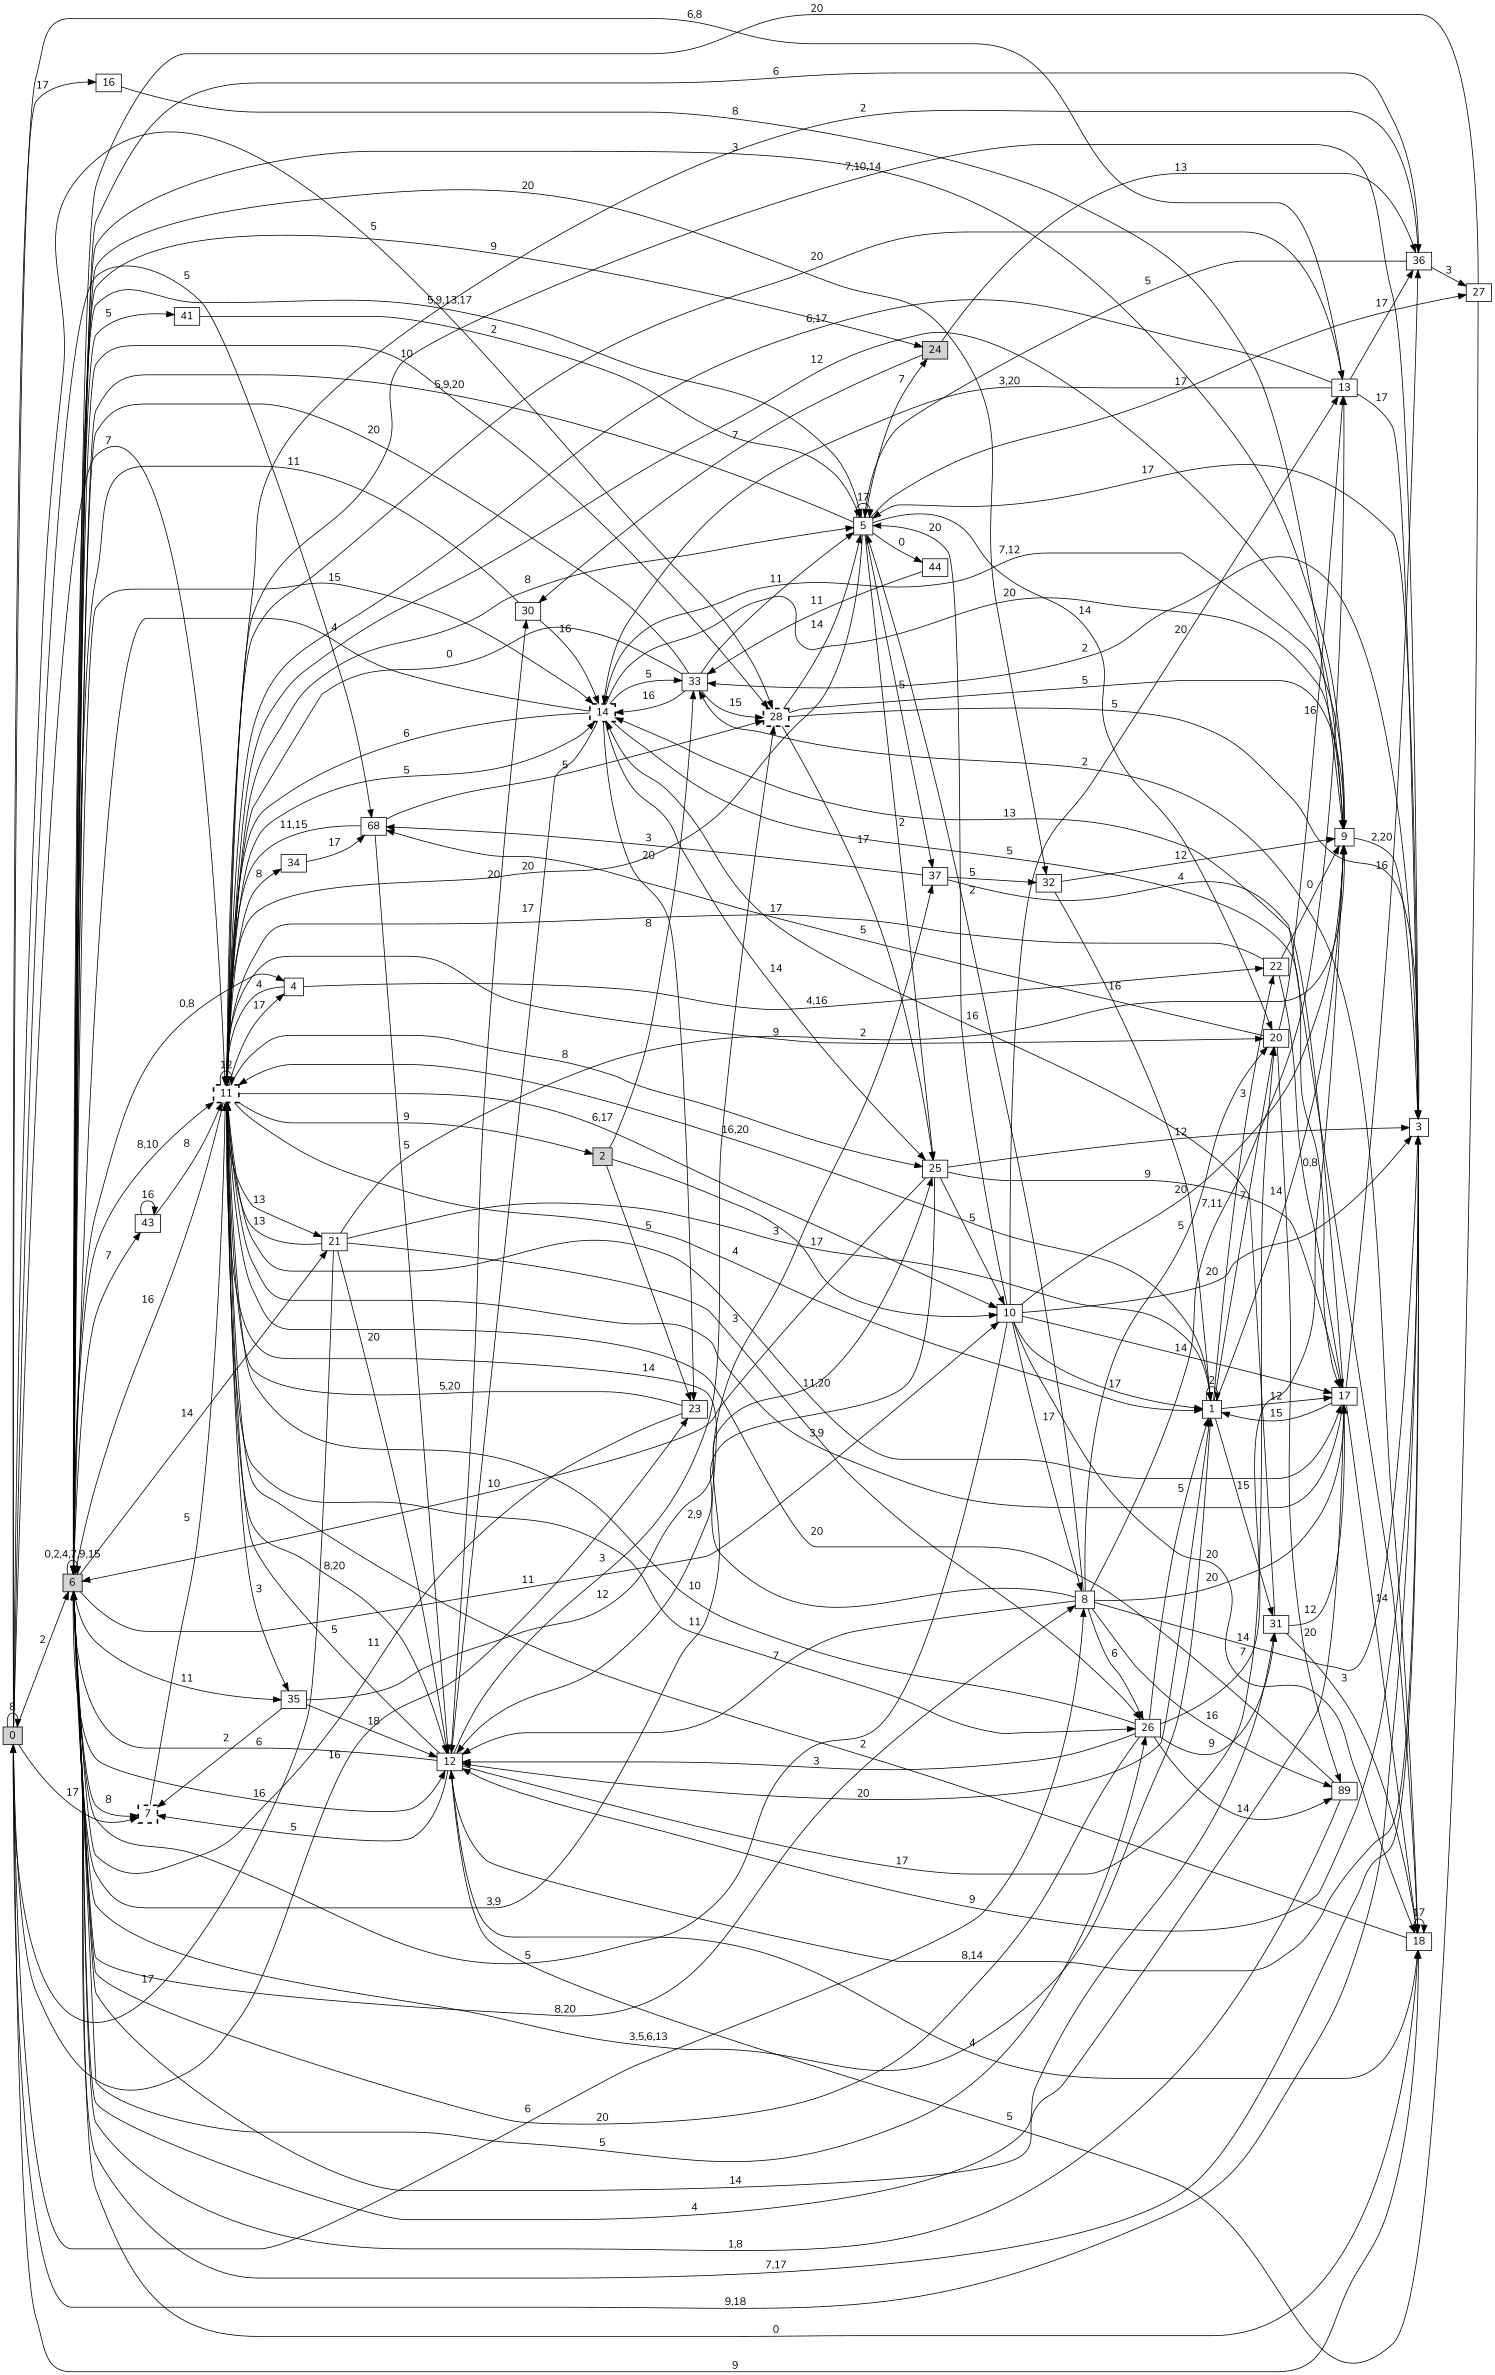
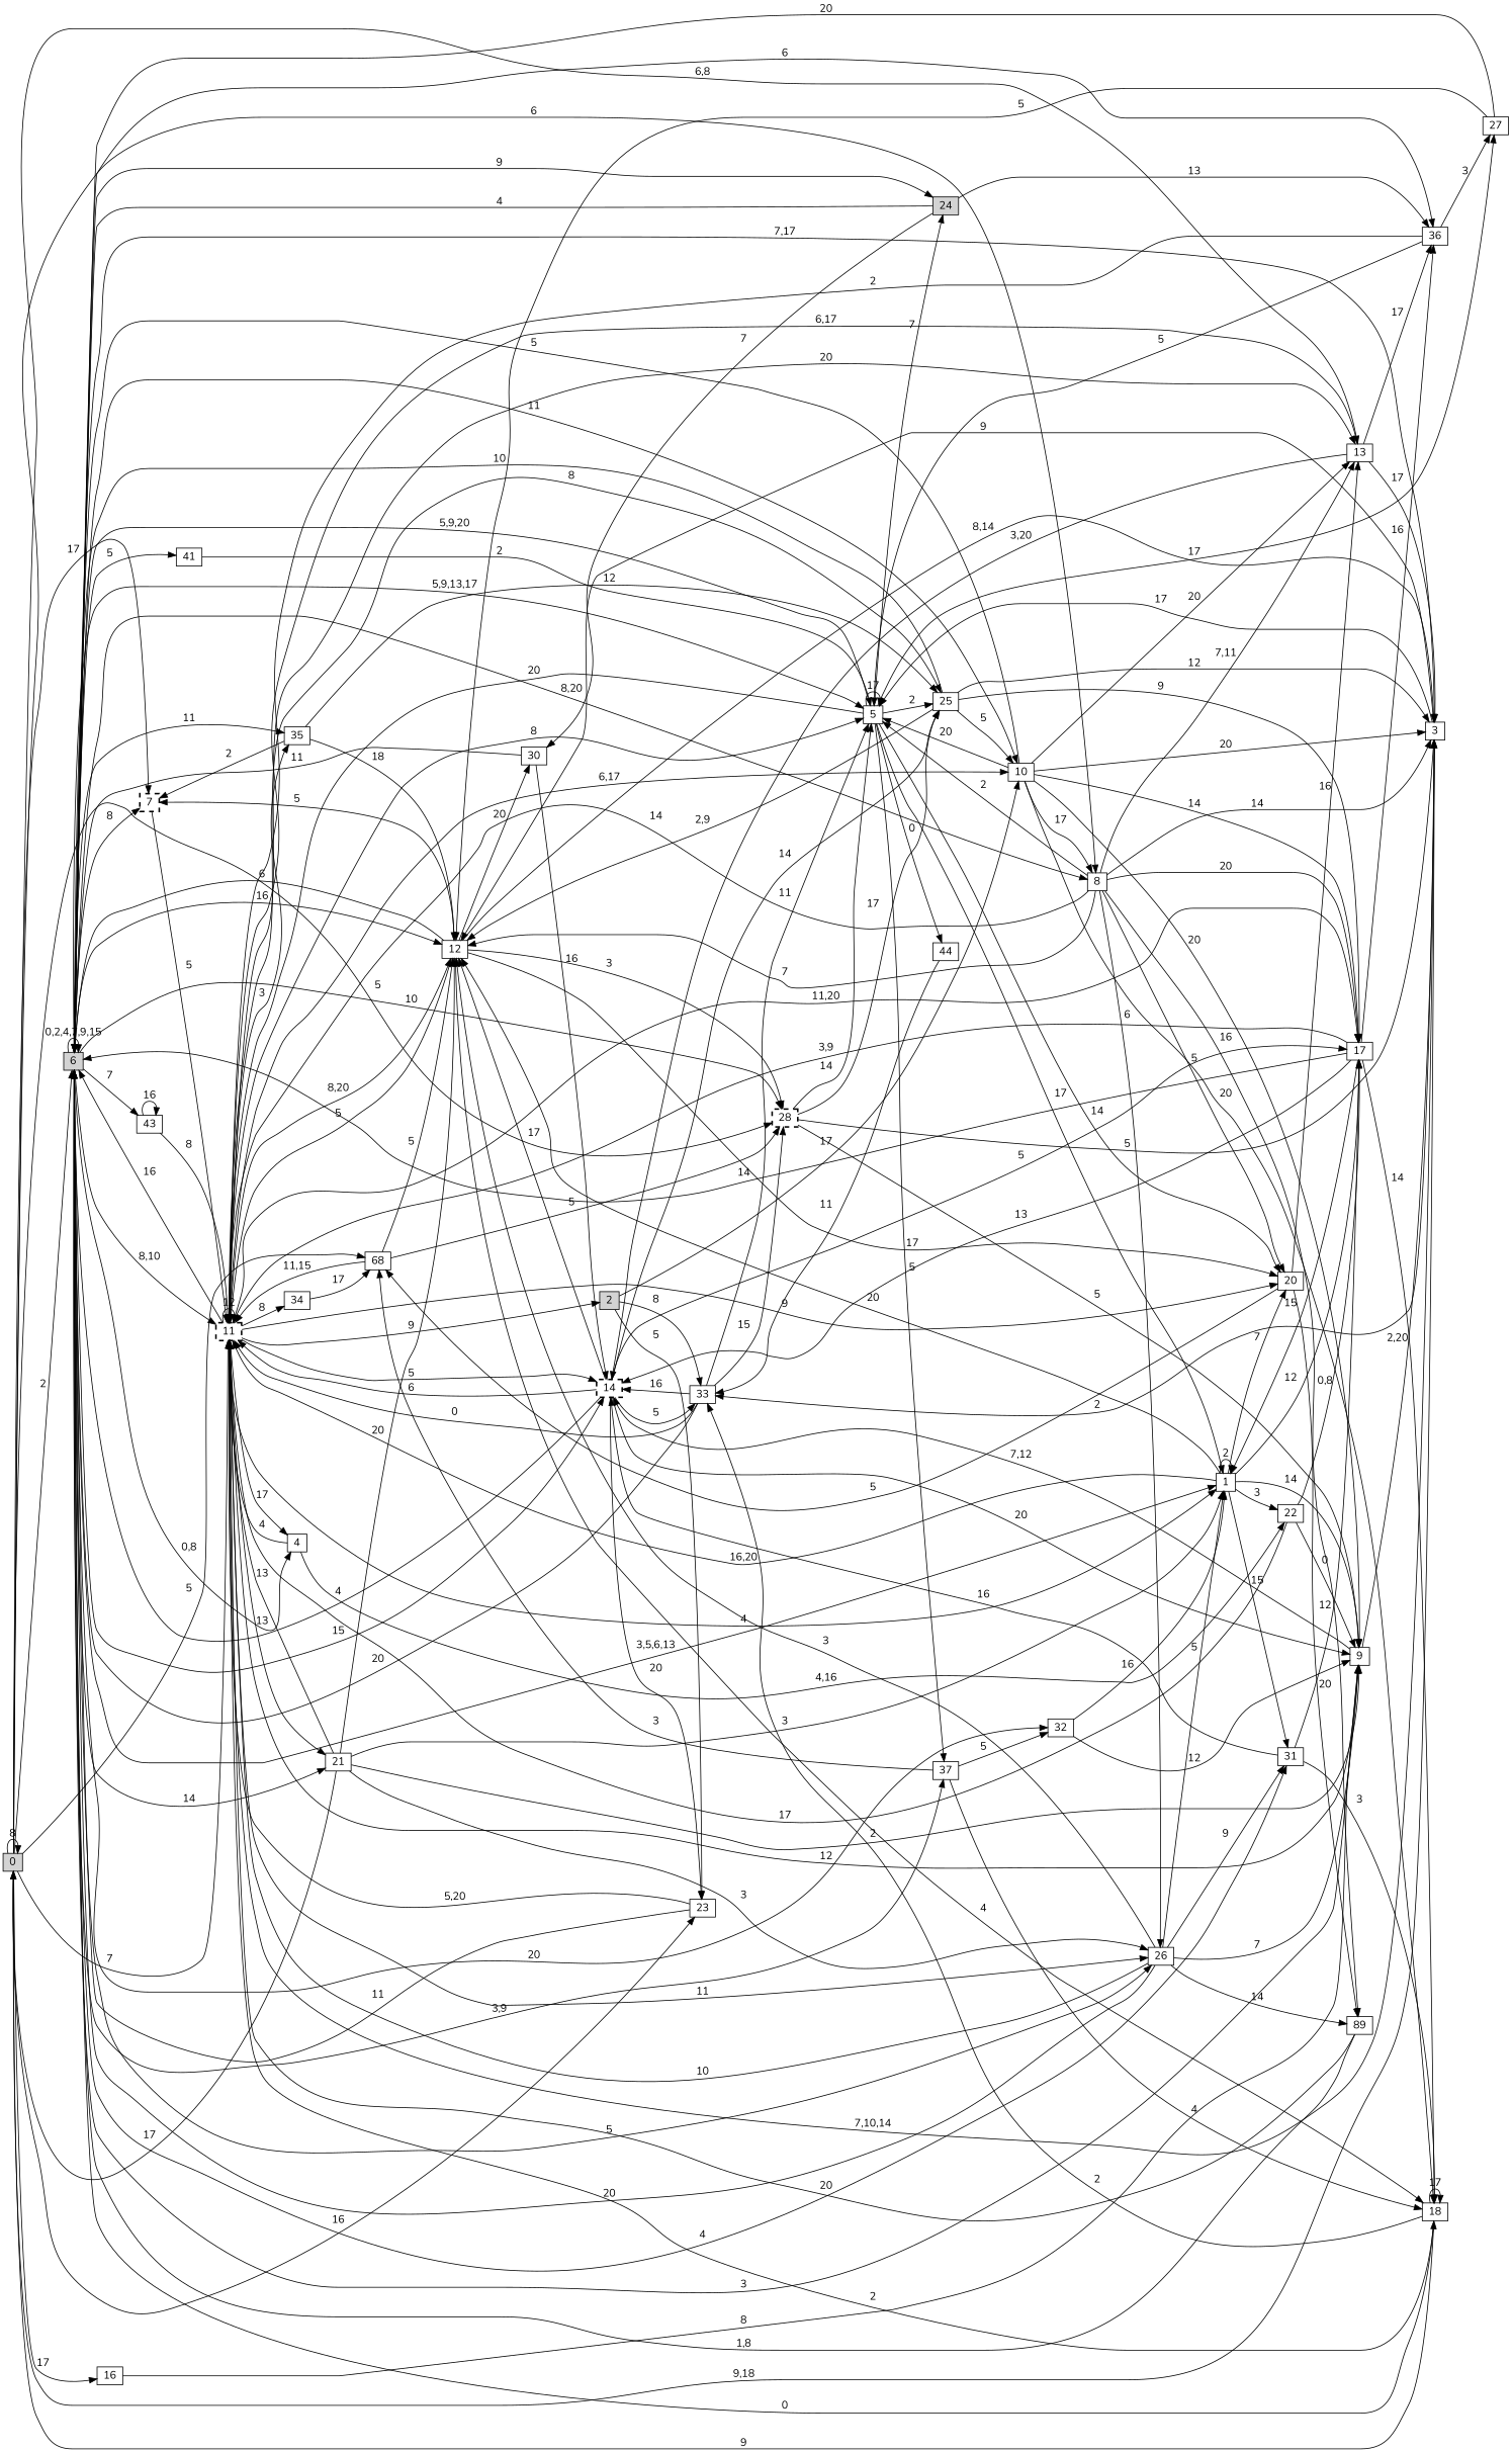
  digraph {
    fontname=Nunito
    rankdir=LR
    node [fontname=Nunito shape=box]
    edge [fontname=Nunito]
    n1 [height=0.1 label=0 style=filled width=0.1]
    n2 [height=0.1 label=6 style=filled width=0.1]
    n3 [height=0.1 label=7 style="bold,dashed" width=0.1]
    n4 [height=0.1 label=8 width=0.1]
    n5 [height=0.1 label=11 style="bold,dashed" width=0.1]
    n6 [height=0.1 label=13 width=0.1]
    n7 [height=0.1 label=16 width=0.1]
    n8 [height=0.1 label=18 width=0.1]
    n9 [height=0.1 label=23 width=0.1]
    n10 [height=0.1 label=28 style="bold,dashed" width=0.1]
    n11 [height=0.1 label=68 width=0.1]
    n12 [height=0.1 label=1 width=0.1]
    n13 [height=0.1 label=12 width=0.1]
    n14 [height=0.1 label=31 width=0.1]
    n15 [height=0.1 label=10 width=0.1]
    n16 [height=0.1 label=5 width=0.1]
    n17 [height=0.1 label=4 width=0.1]
    n18 [height=0.1 label=24 style=filled width=0.1]
    n19 [height=0.1 label=37 width=0.1]
    n20 [height=0.1 label=14 style="bold,dashed" width=0.1]
    n21 [height=0.1 label=21 width=0.1]
    n22 [height=0.1 label=26 width=0.1]
    n23 [height=0.1 label=32 width=0.1]
    n24 [height=0.1 label=35 width=0.1]
    n25 [height=0.1 label=36 width=0.1]
    n26 [height=0.1 label=41 width=0.1]
    n27 [height=0.1 label=43 width=0.1]
    n28 [height=0.1 label=17 width=0.1]
    n29 [height=0.1 label=20 width=0.1]
    n30 [height=0.1 label=3 width=0.1]
    n31 [height=0.1 label=89 width=0.1]
    n32 [height=0.1 label=2 style=filled width=0.1]
    n33 [height=0.1 label=25 width=0.1]
    n34 [height=0.1 label=34 width=0.1]
    n35 [height=0.1 label=9 width=0.1]
    n36 [height=0.1 label=33 width=0.1]
    n37 [height=0.1 label=22 width=0.1]
    n38 [height=0.1 label=30 width=0.1]
    n39 [height=0.1 label=27 width=0.1]
    n40 [height=0.1 label=44 width=0.1]
    n1 -> n1 [label=8]
    n1 -> n2 [label=2]
    n1 -> n3 [label=17]
    n1 -> n4 [label=6]
    n1 -> n5 [label=7]
    n1 -> n6 [label="6,8"]
    n1 -> n7 [label=17]
    n1 -> n8 [label=9]
    n1 -> n9 [label=16]
    n1 -> n10 [label=5]
    n1 -> n11 [label=5]
    n2 -> n2 [label="0,2,4,7,9,15"]
    n2 -> n3 [label=8]
    n2 -> n4 [label="8,20"]
    n2 -> n5 [label="8,10"]
    n2 -> n10 [label=10]
    n2 -> n12 [label="3,5,6,13"]
    n2 -> n13 [label=16]
    n2 -> n14 [label=4]
    n2 -> n15 [label=11]
    n2 -> n16 [label="5,9,13,17"]
    n2 -> n17 [label="0,8"]
    n2 -> n18 [label=9]
    n2 -> n19 [label="3,9"]
    n2 -> n20 [label=15]
    n2 -> n21 [label=14]
    n2 -> n22 [label=5]
    n2 -> n23 [label=20]
    n2 -> n24 [label=11]
    n2 -> n25 [label=6]
    n2 -> n26 [label=5]
    n2 -> n27 [label=7]
    n3 -> n5 [label=5]
    n4 -> n5 [label=14]
    n4 -> n6 [label="7,11"]
    n4 -> n13 [label=7]
    n4 -> n16 [label=2]
    n4 -> n22 [label=6]
    n4 -> n28 [label=20]
    n4 -> n29 [label=5]
    n4 -> n30 [label=14]
    n4 -> n31 [label=16]
    n5 -> n2 [label=16]
    n5 -> n5 [label=12]
    n5 -> n6 [label=20]
    n5 -> n12 [label=4]
    n5 -> n13 [label="8,20"]
    n5 -> n15 [label="6,17"]
    n5 -> n16 [label=8]
    n5 -> n17 [label=17]
    n5 -> n20 [label=5]
    n5 -> n21 [label=13]
    n5 -> n22 [label=11]
    n5 -> n24 [label=3]
    n5 -> n28 [label="11,20"]
    n5 -> n29 [label=9]
    n5 -> n30 [label="7,10,14"]
    n5 -> n32 [label=9]
    n5 -> n33 [label=8]
    n5 -> n34 [label=8]
    n6 -> n5 [label="6,17"]
    n6 -> n20 [label="3,20"]
    n6 -> n25 [label=17]
    n6 -> n30 [label=17]
    n7 -> n35 [label=8]
    n8 -> n2 [label=0]
    n8 -> n5 [label=2]
    n8 -> n8 [label=17]
    n8 -> n36 [label=2]
    n9 -> n2 [label=11]
    n9 -> n5 [label="5,20"]
    n10 -> n16 [label=14]
    n10 -> n30 [label=5]
    n10 -> n33 [label=17]
    n10 -> n35 [label=5]
    n11 -> n5 [label="11,15"]
    n11 -> n10 [label=5]
    n11 -> n13 [label=5]
    n12 -> n5 [label="16,20"]
    n12 -> n12 [label=2]
    n12 -> n13 [label=20]
    n12 -> n14 [label=15]
    n12 -> n28 [label=12]
    n12 -> n29 [label=7]
    n12 -> n35 [label=14]
    n12 -> n37 [label=3]
    n13 -> n2 [label=6]
    n13 -> n3 [label=5]
    n13 -> n5 [label=5]
    n13 -> n8 [label=4]
    n13 -> n10 [label=3]
    n13 -> n29 [label=17]
    n13 -> n30 [label="8,14"]
    n13 -> n38 [label=20]
    n14 -> n8 [label=3]
    n14 -> n20 [label=16]
    n14 -> n28 [label=12]
    n15 -> n2 [label=5]
    n15 -> n4 [label=17]
    n15 -> n6 [label=20]
    n15 -> n8 [label=20]
    n15 -> n16 [label=20]
    n15 -> n28 [label=14]
    n15 -> n30 [label=20]
    n15 -> n35 [label=20]
    n16 -> n2 [label="5,9,20"]
    n16 -> n5 [label=20]
-   n15 -> n12 [label=17]
+   n16 -> n12 [label=17]
    n16 -> n16 [label=17]
    n16 -> n18 [label=7]
    n16 -> n19 [label=5]
    n16 -> n29 [label=14]
    n16 -> n33 [label=2]
    n16 -> n39 [label=17]
    n16 -> n40 [label=0]
    n17 -> n5 [label=4]
    n17 -> n37 [label="4,16"]
+   n18 -> n2 [label=4]
    n18 -> n25 [label=13]
    n18 -> n38 [label=7]
    n19 -> n8 [label=4]
    n19 -> n11 [label=3]
    n19 -> n23 [label=5]
    n20 -> n2 [label=4]
    n20 -> n5 [label=6]
    n20 -> n9 [label=20]
    n20 -> n13 [label=17]
    n20 -> n28 [label=5]
    n20 -> n33 [label=14]
    n20 -> n35 [label=20]
    n20 -> n36 [label=5]
    n21 -> n1 [label=17]
    n21 -> n5 [label=13]
    n21 -> n12 [label=3]
    n21 -> n13 [label=20]
    n21 -> n22 [label=3]
    n21 -> n35 [label=2]
    n22 -> n2 [label=20]
    n22 -> n5 [label=10]
    n22 -> n12 [label=5]
    n22 -> n13 [label=3]
    n22 -> n14 [label=9]
    n22 -> n31 [label=14]
    n22 -> n35 [label=7]
    n23 -> n12 [label=16]
    n23 -> n35 [label=12]
    n24 -> n3 [label=2]
    n24 -> n13 [label=18]
    n24 -> n33 [label=12]
    n25 -> n5 [label=2]
    n25 -> n16 [label=5]
    n25 -> n39 [label=3]
    n26 -> n16 [label=2]
    n27 -> n5 [label=8]
    n27 -> n27 [label=16]
    n28 -> n2 [label=14]
    n28 -> n5 [label="3,9"]
    n28 -> n8 [label=14]
    n28 -> n12 [label=15]
    n28 -> n20 [label=13]
    n28 -> n25 [label=16]
    n29 -> n6 [label=16]
    n29 -> n11 [label=5]
    n29 -> n31 [label=20]
    n30 -> n1 [label="9,18"]
    n30 -> n2 [label="7,17"]
    n30 -> n13 [label=9]
    n30 -> n16 [label=17]
    n30 -> n36 [label=2]
    n31 -> n2 [label="1,8"]
    n31 -> n5 [label=20]
    n32 -> n9 [label=5]
    n32 -> n15 [label=17]
    n32 -> n36 [label=8]
    n33 -> n2 [label=10]
    n33 -> n13 [label="2,9"]
    n33 -> n15 [label=5]
    n33 -> n28 [label=9]
    n33 -> n30 [label=12]
    n34 -> n11 [label=17]
    n35 -> n2 [label=3]
    n35 -> n5 [label=12]
    n35 -> n20 [label="7,12"]
    n35 -> n30 [label="2,20"]
    n36 -> n2 [label=20]
    n36 -> n5 [label=0]
    n36 -> n10 [label=15]
    n36 -> n16 [label=11]
    n36 -> n20 [label=16]
    n37 -> n5 [label=17]
    n37 -> n28 [label="0,8"]
    n37 -> n35 [label=0]
    n38 -> n2 [label=11]
    n38 -> n20 [label=16]
    n39 -> n2 [label=20]
    n39 -> n13 [label=5]
    n40 -> n36 [label=11]
  }
